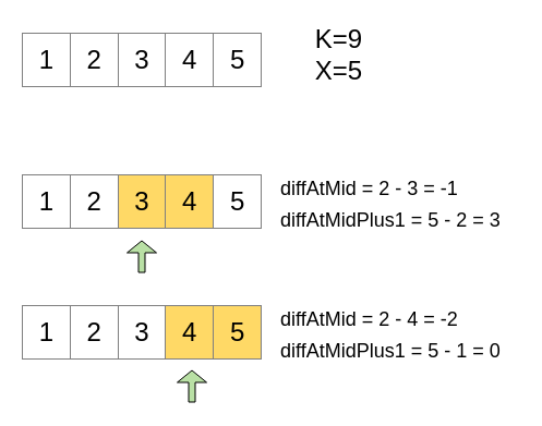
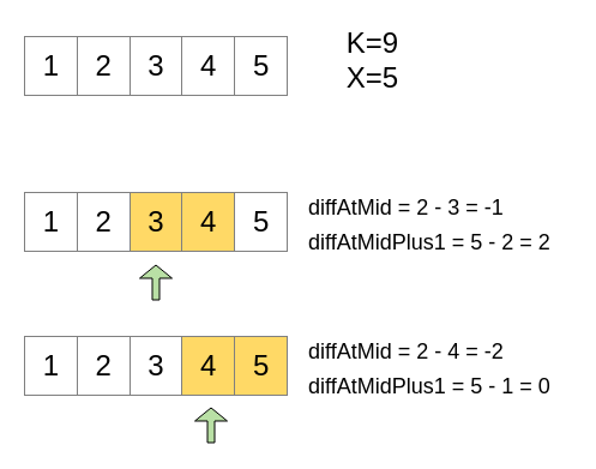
  <mxCell id="0" />
  <mxCell id="1" parent="0" />
  <mxCell id="2" value="&lt;table border=&quot;1&quot; width=&quot;100%&quot; style=&quot;width: 100%; height: 100%; border-collapse: collapse; font-size: 24px;&quot;&gt;&lt;tbody style=&quot;font-size: 24px;&quot;&gt;&lt;tr style=&quot;font-size: 24px;&quot;&gt;&lt;td style=&quot;font-size: 24px;&quot;&gt;1&lt;/td&gt;&lt;td style=&quot;font-size: 24px;&quot;&gt;2&lt;/td&gt;&lt;td style=&quot;font-size: 24px;&quot;&gt;3&lt;/td&gt;&lt;td style=&quot;font-size: 24px;&quot;&gt;4&lt;/td&gt;&lt;td style=&quot;font-size: 24px;&quot;&gt;5&lt;/td&gt;&lt;/tr&gt;&lt;/tbody&gt;&lt;/table&gt;" style="text;html=1;strokeColor=none;fillColor=none;overflow=fill;align=center;fontSize=24;" vertex="1" parent="1"><mxGeometry x="20" y="30" width="220" height="50" as="geometry" /></mxCell>
  <mxCell id="3" value="K=9&lt;br&gt;X=5" style="text;html=1;align=center;verticalAlign=middle;resizable=0;points=[];autosize=1;fontSize=24;" vertex="1" parent="1"><mxGeometry x="280" y="20" width="60" height="60" as="geometry" /></mxCell>
  <mxCell id="4" value="&lt;table border=&quot;1&quot; width=&quot;100%&quot; style=&quot;width: 100% ; height: 100% ; border-collapse: collapse ; font-size: 24px&quot;&gt;&lt;tbody style=&quot;font-size: 24px&quot;&gt;&lt;tr style=&quot;font-size: 24px&quot;&gt;&lt;td style=&quot;font-size: 24px&quot;&gt;1&lt;/td&gt;&lt;td style=&quot;font-size: 24px&quot;&gt;2&lt;/td&gt;&lt;td style=&quot;font-size: 24px ; background-color: rgb(255 , 217 , 102)&quot;&gt;3&lt;/td&gt;&lt;td style=&quot;font-size: 24px ; background-color: rgb(255 , 217 , 102)&quot;&gt;4&lt;/td&gt;&lt;td style=&quot;font-size: 24px&quot;&gt;5&lt;/td&gt;&lt;/tr&gt;&lt;/tbody&gt;&lt;/table&gt;" style="text;html=1;strokeColor=none;fillColor=none;overflow=fill;align=center;fontSize=24;" vertex="1" parent="1"><mxGeometry x="20" y="160" width="220" height="50" as="geometry" /></mxCell>
  <mxCell id="5" value="" style="shape=flexArrow;endArrow=classic;html=1;fontSize=24;width=6;endSize=3.33;fillColor=#B9E0A5;" edge="1" parent="1"><mxGeometry width="50" height="50" relative="1" as="geometry"><mxPoint x="129.5" y="250" as="sourcePoint" /><mxPoint x="129.5" y="220" as="targetPoint" /></mxGeometry></mxCell>
- <mxCell id="6" value="&lt;font style=&quot;font-size: 18px&quot;&gt;diffAtMid = 2 - 3 = -1&lt;br&gt;diffAtMidPlus1 = 5 - 2 = 3&lt;/font&gt;" style="text;html=1;align=left;verticalAlign=middle;resizable=0;points=[];autosize=1;fontSize=24;" vertex="1" parent="1"><mxGeometry x="255" y="150" width="220" height="70" as="geometry" /></mxCell>
+ <mxCell id="6" value="&lt;font style=&quot;font-size: 18px&quot;&gt;diffAtMid = 2 - 3 = -1&lt;br&gt;diffAtMidPlus1 = 5 - 2 = 2&lt;/font&gt;" style="text;html=1;align=left;verticalAlign=middle;resizable=0;points=[];autosize=1;fontSize=24;" vertex="1" parent="1"><mxGeometry x="255" y="150" width="220" height="70" as="geometry" /></mxCell>
  <mxCell id="7" value="&lt;table border=&quot;1&quot; width=&quot;100%&quot; style=&quot;width: 100% ; height: 100% ; border-collapse: collapse ; font-size: 24px&quot;&gt;&lt;tbody style=&quot;font-size: 24px&quot;&gt;&lt;tr style=&quot;font-size: 24px&quot;&gt;&lt;td style=&quot;font-size: 24px&quot;&gt;1&lt;/td&gt;&lt;td style=&quot;font-size: 24px&quot;&gt;2&lt;/td&gt;&lt;td style=&quot;font-size: 24px&quot;&gt;3&lt;/td&gt;&lt;td style=&quot;font-size: 24px ; background-color: rgb(255 , 217 , 102)&quot;&gt;4&lt;/td&gt;&lt;td style=&quot;font-size: 24px ; background-color: rgb(255 , 217 , 102)&quot;&gt;5&lt;/td&gt;&lt;/tr&gt;&lt;/tbody&gt;&lt;/table&gt;" style="text;html=1;strokeColor=none;fillColor=none;overflow=fill;align=center;fontSize=24;" vertex="1" parent="1"><mxGeometry x="20" y="280" width="220" height="50" as="geometry" /></mxCell>
  <mxCell id="8" value="&lt;font style=&quot;font-size: 18px&quot;&gt;diffAtMid = 2 - 4 = -2&lt;br&gt;diffAtMidPlus1 = 5 - 1 = 0&lt;/font&gt;" style="text;html=1;align=left;verticalAlign=middle;resizable=0;points=[];autosize=1;fontSize=24;" vertex="1" parent="1"><mxGeometry x="255" y="270" width="220" height="70" as="geometry" /></mxCell>
  <mxCell id="9" value="" style="shape=flexArrow;endArrow=classic;html=1;fontSize=24;width=6;endSize=3.33;fillColor=#B9E0A5;" edge="1" parent="1"><mxGeometry width="50" height="50" relative="1" as="geometry"><mxPoint x="175.5" y="369" as="sourcePoint" /><mxPoint x="175.5" y="339" as="targetPoint" /></mxGeometry></mxCell>
